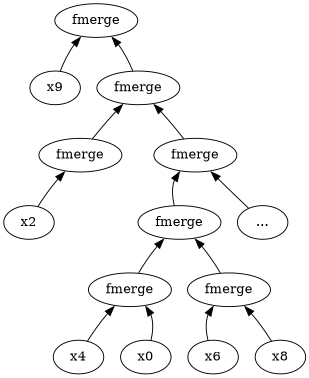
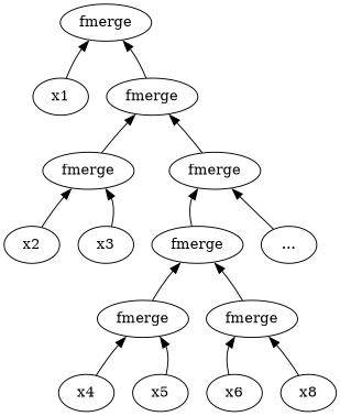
  digraph {
    fontname="DejaVu Serif"
    node [fontname="DejaVu Serif"]
    edge [dir=back fontname="DejaVu Serif" tailport=se]
    n1 [label=fmerge]
    n2 [label=fmerge]
-   x1 [label=x9]
+   x1
    n4 [label=fmerge]
    n5 [label=fmerge]
    x2
+   x3
    n8 [label=fmerge]
    "..."
    n10 [label=fmerge]
    n11 [label=fmerge]
    x4
-   x5 [label=x0]
+   x5
    x6
    n15 [label=x8]
    n1 -> n2
    n1 -> x1 [tailport=sw]
    n2 -> n4 [tailport=sw]
    n2 -> n5
    n4 -> x2 [tailport=sw]
+   n4 -> x3
    n5 -> n8 [tailport=sw]
    n5 -> "..."
    n8 -> n10 [tailport=sw]
    n8 -> n11
    n10 -> x4 [tailport=sw]
    n10 -> x5
    n11 -> x6 [tailport=sw]
    n11 -> n15
  }
